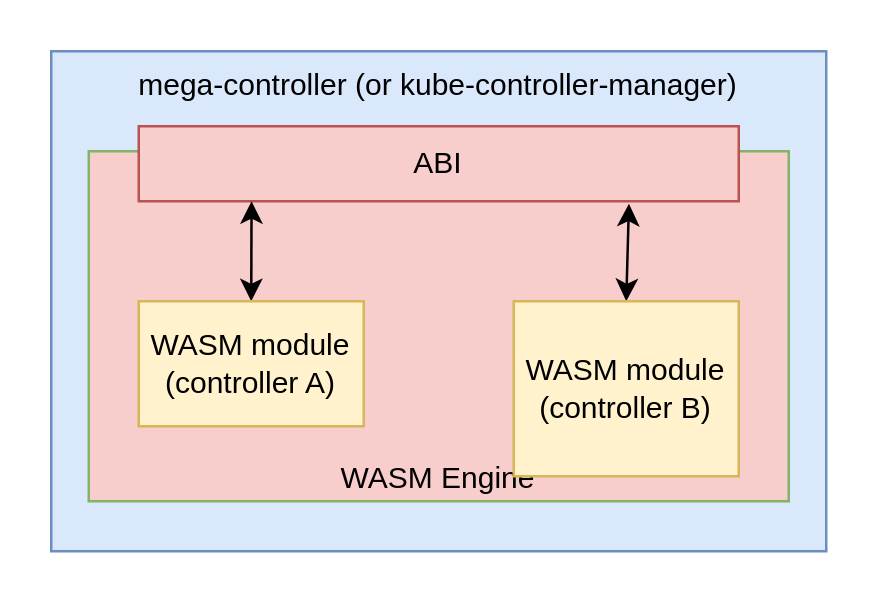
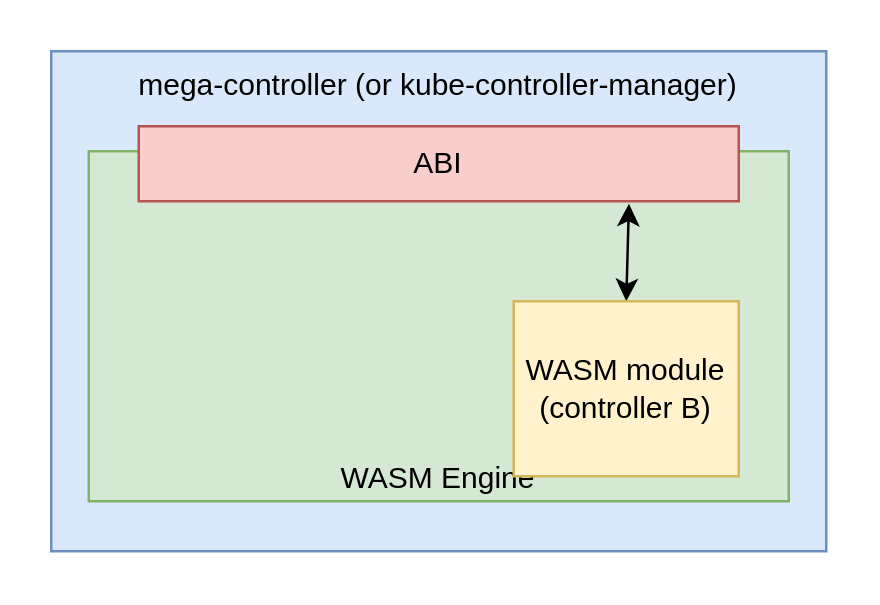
  <mxCell id="0" />
  <mxCell id="1" parent="0" />
  <mxCell id="2" value="mega-controller (or kube-controller-manager)" style="rounded=0;whiteSpace=wrap;html=1;fillColor=#dae8fc;strokeColor=#6c8ebf;verticalAlign=top;" parent="1" vertex="1"><mxGeometry x="20" y="20" width="310" height="200" as="geometry" /></mxCell>
- <mxCell id="3" value="WASM Engine" style="rounded=0;whiteSpace=wrap;html=1;fillColor=#f8cecc;verticalAlign=bottom;strokeColor=#82b366;" vertex="1" parent="1"><mxGeometry x="35" y="60" width="280" height="140" as="geometry" /></mxCell>
+ <mxCell id="3" value="WASM Engine" style="rounded=0;whiteSpace=wrap;html=1;fillColor=#d5e8d4;verticalAlign=bottom;strokeColor=#82b366;" vertex="1" parent="1"><mxGeometry x="35" y="60" width="280" height="140" as="geometry" /></mxCell>
  <mxCell id="4" value="ABI" style="rounded=0;whiteSpace=wrap;html=1;fillColor=#f8cecc;strokeColor=#b85450;" parent="1" vertex="1"><mxGeometry x="55" y="50" width="240" height="30" as="geometry" /></mxCell>
- <mxCell id="5" style="edgeStyle=none;rounded=0;orthogonalLoop=1;jettySize=auto;html=1;exitX=0.5;exitY=0;exitDx=0;exitDy=0;entryX=0.188;entryY=1;entryDx=0;entryDy=0;entryPerimeter=0;startArrow=classic;startFill=1;" parent="1" source="6" target="4" edge="1"><mxGeometry relative="1" as="geometry" /></mxCell>
- <mxCell id="6" value="WASM module (controller A)" style="rounded=0;whiteSpace=wrap;html=1;fillColor=#fff2cc;strokeColor=#d6b656;" parent="1" vertex="1"><mxGeometry x="55" y="120" width="90" height="50" as="geometry" /></mxCell>
  <mxCell id="7" style="edgeStyle=none;rounded=0;orthogonalLoop=1;jettySize=auto;html=1;exitX=0.5;exitY=0;exitDx=0;exitDy=0;entryX=0.817;entryY=1.033;entryDx=0;entryDy=0;entryPerimeter=0;startArrow=classic;startFill=1;" parent="1" source="8" target="4" edge="1"><mxGeometry relative="1" as="geometry" /></mxCell>
  <mxCell id="8" value="WASM module (controller B)" style="rounded=0;whiteSpace=wrap;html=1;fillColor=#fff2cc;strokeColor=#d6b656;" parent="1" vertex="1"><mxGeometry x="205" y="120" width="90" height="70" as="geometry" /></mxCell>
